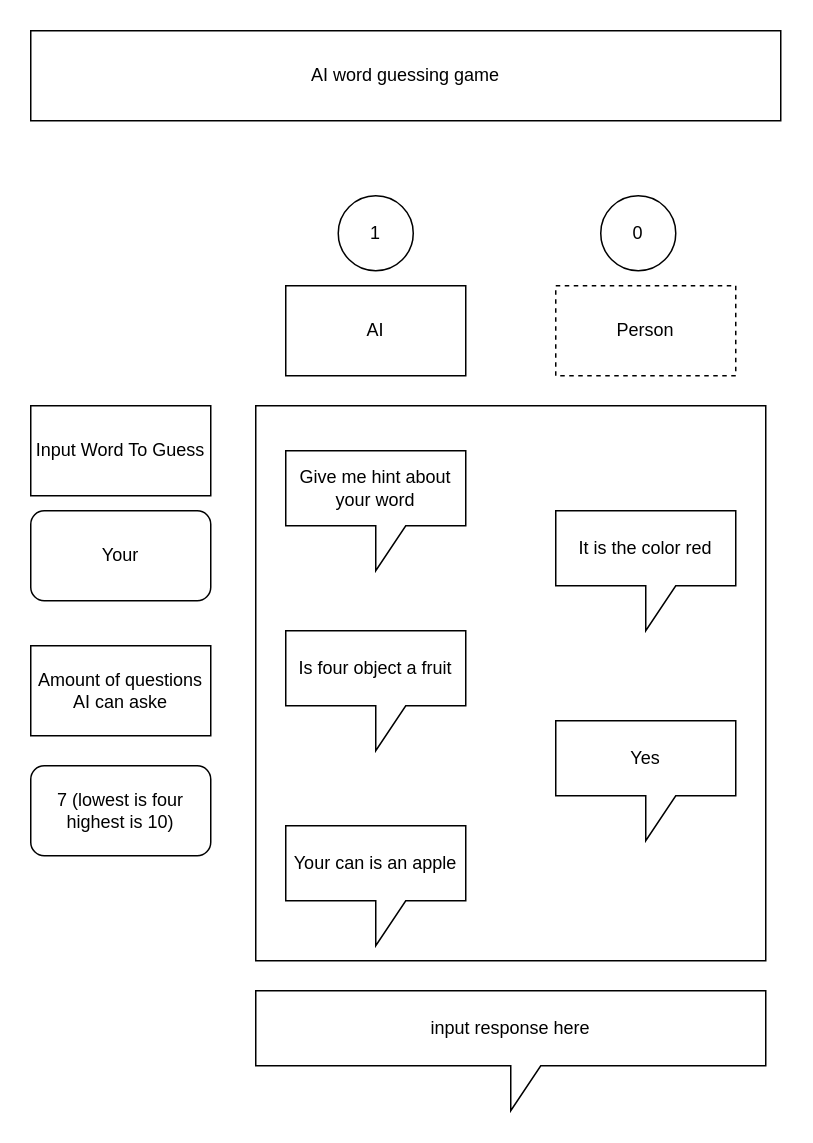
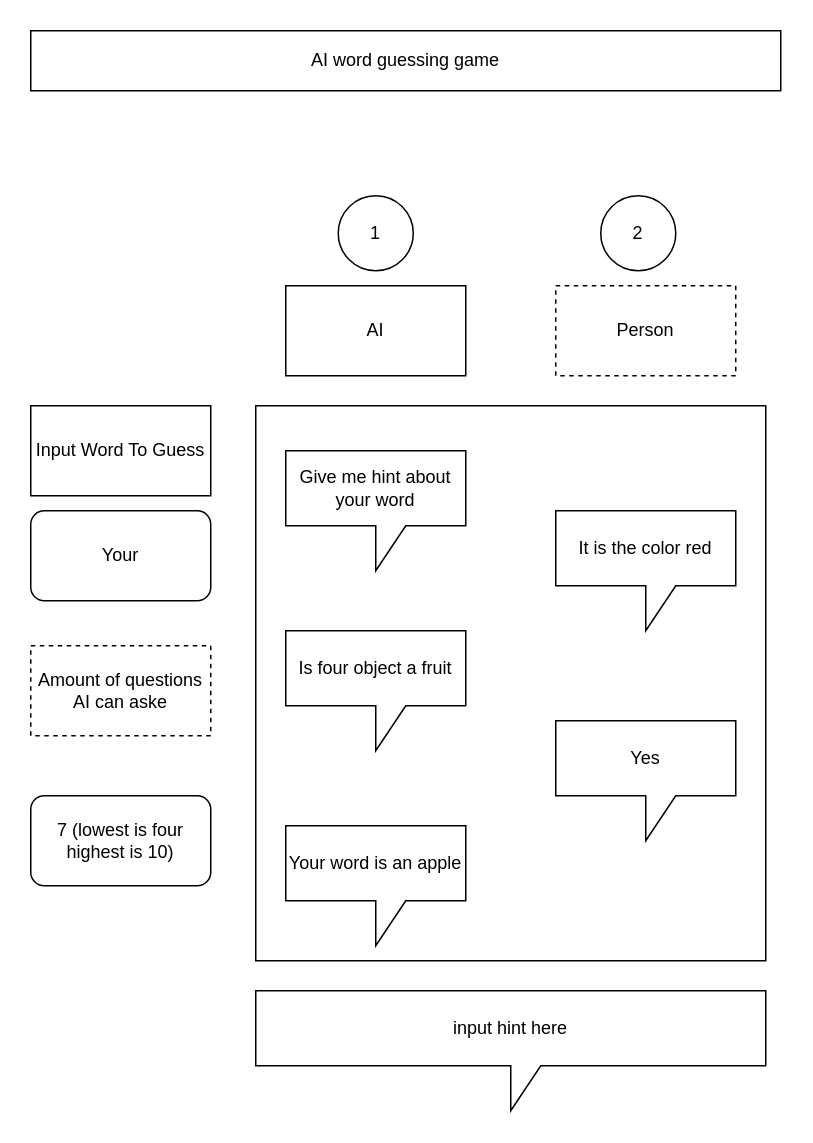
  <mxCell id="0" />
  <mxCell id="1" parent="0" />
  <mxCell id="2" value="Input Word To Guess" style="rounded=0;whiteSpace=wrap;html=1;" vertex="1" parent="1"><mxGeometry x="20" y="270" width="120" height="60" as="geometry" /></mxCell>
  <mxCell id="3" value="" style="rounded=0;whiteSpace=wrap;html=1;" vertex="1" parent="1"><mxGeometry x="170" y="270" width="340" height="370" as="geometry" /></mxCell>
  <mxCell id="4" value="Give me hint about your word" style="shape=callout;whiteSpace=wrap;html=1;perimeter=calloutPerimeter;" vertex="1" parent="1"><mxGeometry x="190" y="300" width="120" height="80" as="geometry" /></mxCell>
  <mxCell id="5" value="AI" style="rounded=0;whiteSpace=wrap;html=1;" vertex="1" parent="1"><mxGeometry x="190" y="190" width="120" height="60" as="geometry" /></mxCell>
  <mxCell id="6" value="It is the color red" style="shape=callout;whiteSpace=wrap;html=1;perimeter=calloutPerimeter;" vertex="1" parent="1"><mxGeometry x="370" y="340" width="120" height="80" as="geometry" /></mxCell>
  <mxCell id="7" value="Person" style="rounded=0;whiteSpace=wrap;html=1;dashed=1;" vertex="1" parent="1"><mxGeometry x="370" y="190" width="120" height="60" as="geometry" /></mxCell>
  <mxCell id="8" value="Your" style="rounded=1;whiteSpace=wrap;html=1;" vertex="1" parent="1"><mxGeometry x="20" y="340" width="120" height="60" as="geometry" /></mxCell>
  <mxCell id="9" value="Is four object a fruit" style="shape=callout;whiteSpace=wrap;html=1;perimeter=calloutPerimeter;" vertex="1" parent="1"><mxGeometry x="190" y="420" width="120" height="80" as="geometry" /></mxCell>
  <mxCell id="10" value="Yes" style="shape=callout;whiteSpace=wrap;html=1;perimeter=calloutPerimeter;" vertex="1" parent="1"><mxGeometry x="370" y="480" width="120" height="80" as="geometry" /></mxCell>
- <mxCell id="11" value="Your can is an apple" style="shape=callout;whiteSpace=wrap;html=1;perimeter=calloutPerimeter;" vertex="1" parent="1"><mxGeometry x="190" y="550" width="120" height="80" as="geometry" /></mxCell>
+ <mxCell id="11" value="Your word is an apple" style="shape=callout;whiteSpace=wrap;html=1;perimeter=calloutPerimeter;" vertex="1" parent="1"><mxGeometry x="190" y="550" width="120" height="80" as="geometry" /></mxCell>
  <mxCell id="12" value="1" style="ellipse;whiteSpace=wrap;html=1;aspect=fixed;" vertex="1" parent="1"><mxGeometry x="225" y="130" width="50" height="50" as="geometry" /></mxCell>
- <mxCell id="13" value="0" style="ellipse;whiteSpace=wrap;html=1;aspect=fixed;" vertex="1" parent="1"><mxGeometry x="400" y="130" width="50" height="50" as="geometry" /></mxCell>
- <mxCell id="14" value="Amount of questions AI can aske" style="rounded=0;whiteSpace=wrap;html=1;" vertex="1" parent="1"><mxGeometry x="20" y="430" width="120" height="60" as="geometry" /></mxCell>
- <mxCell id="15" value="7 (lowest is four highest is 10)" style="rounded=1;whiteSpace=wrap;html=1;" vertex="1" parent="1"><mxGeometry x="20" y="510" width="120" height="60" as="geometry" /></mxCell>
- <mxCell id="16" value="input response here" style="shape=callout;whiteSpace=wrap;html=1;perimeter=calloutPerimeter;" vertex="1" parent="1"><mxGeometry x="170" y="660" width="340" height="80" as="geometry" /></mxCell>
- <mxCell id="17" value="AI word guessing game" style="rounded=0;whiteSpace=wrap;html=1;" vertex="1" parent="1"><mxGeometry x="20" y="20" width="500" height="60" as="geometry" /></mxCell>
+ <mxCell id="13" value="2" style="ellipse;whiteSpace=wrap;html=1;aspect=fixed;" vertex="1" parent="1"><mxGeometry x="400" y="130" width="50" height="50" as="geometry" /></mxCell>
+ <mxCell id="14" value="Amount of questions AI can aske" style="rounded=0;whiteSpace=wrap;html=1;dashed=1;" vertex="1" parent="1"><mxGeometry x="20" y="430" width="120" height="60" as="geometry" /></mxCell>
+ <mxCell id="15" value="7 (lowest is four highest is 10)" style="rounded=1;whiteSpace=wrap;html=1;" vertex="1" parent="1"><mxGeometry x="20" y="530" width="120" height="60" as="geometry" /></mxCell>
+ <mxCell id="16" value="input hint here" style="shape=callout;whiteSpace=wrap;html=1;perimeter=calloutPerimeter;" vertex="1" parent="1"><mxGeometry x="170" y="660" width="340" height="80" as="geometry" /></mxCell>
+ <mxCell id="17" value="AI word guessing game" style="rounded=0;whiteSpace=wrap;html=1;" vertex="1" parent="1"><mxGeometry x="20" y="20" width="500" height="40" as="geometry" /></mxCell>
